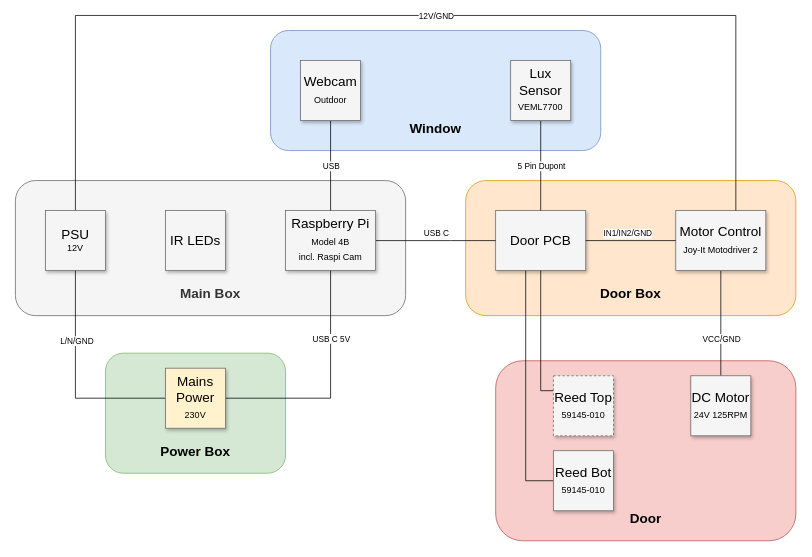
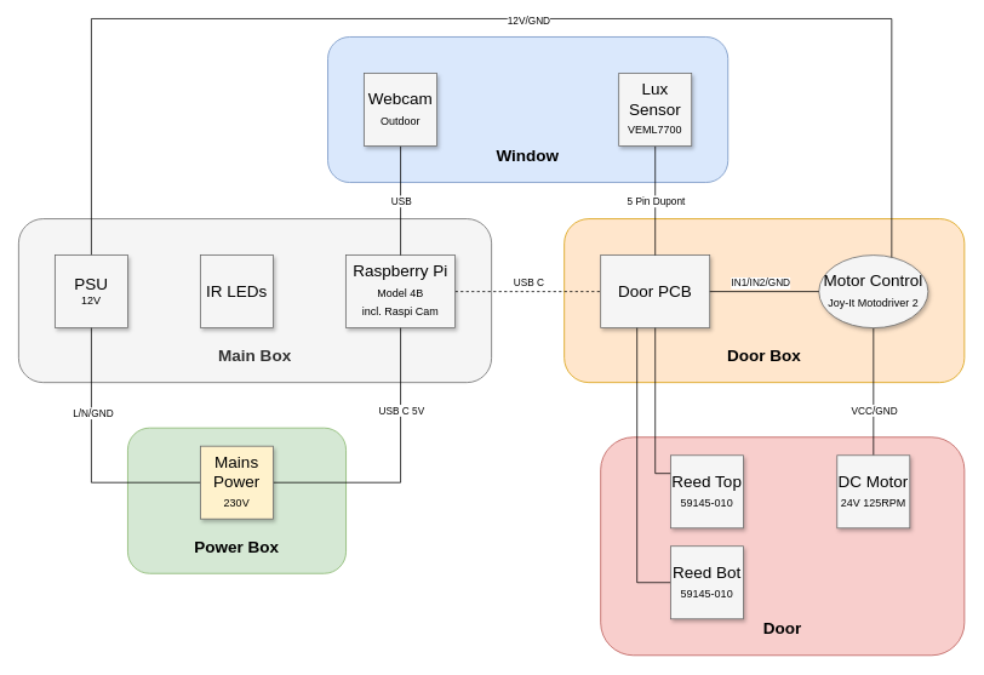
  <mxCell id="0" style=";html=1;" />
  <mxCell id="1" style=";html=1;" parent="0" />
  <mxCell id="2" value="&lt;h2&gt;Door&lt;br&gt;&lt;/h2&gt;" style="rounded=1;whiteSpace=wrap;html=1;labelPosition=center;verticalLabelPosition=middle;align=center;verticalAlign=bottom;fillColor=#f8cecc;strokeColor=#b85450;" vertex="1" parent="1"><mxGeometry x="660" y="480.13" width="400" height="239.87" as="geometry" /></mxCell>
  <mxCell id="3" value="&lt;h2&gt;Window&lt;/h2&gt;" style="rounded=1;whiteSpace=wrap;html=1;labelPosition=center;verticalLabelPosition=middle;align=center;verticalAlign=bottom;fillColor=#dae8fc;strokeColor=#6c8ebf;" vertex="1" parent="1"><mxGeometry x="360" y="40" width="440" height="160" as="geometry" /></mxCell>
  <mxCell id="4" value="&lt;h2&gt;Main Box&lt;/h2&gt;" style="rounded=1;whiteSpace=wrap;html=1;labelPosition=center;verticalLabelPosition=middle;align=center;verticalAlign=bottom;fillColor=#f5f5f5;strokeColor=#666666;fontColor=#333333;" vertex="1" parent="1"><mxGeometry x="20" y="240" width="520" height="180" as="geometry" /></mxCell>
  <mxCell id="5" value="&lt;h2&gt;Door Box&lt;/h2&gt;" style="rounded=1;whiteSpace=wrap;html=1;labelPosition=center;verticalLabelPosition=middle;align=center;verticalAlign=bottom;fillColor=#ffe6cc;strokeColor=#d79b00;" vertex="1" parent="1"><mxGeometry x="620" y="240" width="440" height="180" as="geometry" /></mxCell>
  <mxCell id="6" value="Door PCB" style="whiteSpace=wrap;html=1;shadow=1;fontSize=18;fillColor=#f5f5f5;strokeColor=#666666;" vertex="1" parent="1"><mxGeometry x="660" y="280" width="120" height="80" as="geometry" /></mxCell>
- <mxCell id="7" style="edgeStyle=orthogonalEdgeStyle;rounded=0;orthogonalLoop=1;jettySize=auto;html=1;endArrow=none;endFill=0;" edge="1" parent="1" source="9" target="6"><mxGeometry relative="1" as="geometry"><Array as="points"><mxPoint x="600" y="320" /><mxPoint x="600" y="320" /></Array></mxGeometry></mxCell>
+ <mxCell id="7" style="edgeStyle=orthogonalEdgeStyle;rounded=0;orthogonalLoop=1;jettySize=auto;html=1;endArrow=none;endFill=0;dashed=1;" edge="1" parent="1" source="9" target="6"><mxGeometry relative="1" as="geometry"><Array as="points"><mxPoint x="600" y="320" /><mxPoint x="600" y="320" /></Array></mxGeometry></mxCell>
  <mxCell id="8" value="&lt;div&gt;USB C&lt;/div&gt;" style="edgeLabel;html=1;align=center;verticalAlign=middle;resizable=0;points=[];" vertex="1" connectable="0" parent="7"><mxGeometry x="0.29" relative="1" as="geometry"><mxPoint x="-23" y="-10" as="offset" /></mxGeometry></mxCell>
  <mxCell id="9" value="&lt;div&gt;Raspberry Pi&lt;/div&gt;&lt;div&gt;&lt;font style=&quot;font-size: 12px;&quot;&gt;Model 4B&lt;/font&gt;&lt;/div&gt;&lt;div&gt;&lt;font style=&quot;font-size: 12px;&quot;&gt;incl. Raspi Cam&lt;br&gt;&lt;/font&gt;&lt;/div&gt;" style="whiteSpace=wrap;html=1;shadow=1;fontSize=18;fillColor=#f5f5f5;strokeColor=#666666;" vertex="1" parent="1"><mxGeometry x="380" y="280" width="120" height="80" as="geometry" /></mxCell>
  <mxCell id="10" style="edgeStyle=none;rounded=0;orthogonalLoop=1;jettySize=auto;html=1;endArrow=none;endFill=0;" edge="1" parent="1" source="12" target="18"><mxGeometry relative="1" as="geometry" /></mxCell>
  <mxCell id="11" value="VCC/GND" style="edgeLabel;html=1;align=center;verticalAlign=middle;resizable=0;points=[];" vertex="1" connectable="0" parent="10"><mxGeometry x="0.067" y="2" relative="1" as="geometry"><mxPoint x="-2" y="15" as="offset" /></mxGeometry></mxCell>
- <mxCell id="12" value="&lt;div&gt;Motor Control&lt;/div&gt;&lt;div&gt;&lt;font style=&quot;font-size: 12px;&quot;&gt;Joy-It Motodriver 2&lt;/font&gt;&lt;br&gt;&lt;/div&gt;" style="whiteSpace=wrap;html=1;shadow=1;fontSize=18;fillColor=#f5f5f5;strokeColor=#666666;" vertex="1" parent="1"><mxGeometry x="900" y="280" width="120" height="80" as="geometry" /></mxCell>
+ <mxCell id="12" value="&lt;div&gt;Motor Control&lt;/div&gt;&lt;div&gt;&lt;font style=&quot;font-size: 12px;&quot;&gt;Joy-It Motodriver 2&lt;/font&gt;&lt;br&gt;&lt;/div&gt;" style="ellipse;whiteSpace=wrap;html=1;shadow=1;fontSize=18;fillColor=#f5f5f5;strokeColor=#666666;" vertex="1" parent="1"><mxGeometry x="900" y="280" width="120" height="80" as="geometry" /></mxCell>
  <mxCell id="13" style="edgeStyle=orthogonalEdgeStyle;rounded=0;orthogonalLoop=1;jettySize=auto;html=1;exitX=0.5;exitY=1;exitDx=0;exitDy=0;entryX=0.5;entryY=0;entryDx=0;entryDy=0;endArrow=none;endFill=0;" edge="1" parent="1" source="15" target="6"><mxGeometry relative="1" as="geometry" /></mxCell>
  <mxCell id="14" value="5 Pin Dupont" style="edgeLabel;html=1;align=center;verticalAlign=middle;resizable=0;points=[];" vertex="1" connectable="0" parent="13"><mxGeometry x="-0.1" y="1" relative="1" as="geometry"><mxPoint x="-1" y="6" as="offset" /></mxGeometry></mxCell>
  <mxCell id="15" value="&lt;div&gt;Lux Sensor&lt;/div&gt;&lt;div&gt;&lt;font style=&quot;font-size: 12px;&quot;&gt;VEML7700&lt;/font&gt;&lt;br&gt;&lt;/div&gt;" style="whiteSpace=wrap;html=1;shadow=1;fontSize=18;fillColor=#f5f5f5;strokeColor=#666666;" vertex="1" parent="1"><mxGeometry x="680" y="80" width="80" height="80" as="geometry" /></mxCell>
  <mxCell id="16" value="" style="endArrow=none;html=1;rounded=0;exitX=1;exitY=0.5;exitDx=0;exitDy=0;entryX=0;entryY=0.5;entryDx=0;entryDy=0;" edge="1" parent="1" source="6" target="12"><mxGeometry width="50" height="50" relative="1" as="geometry"><mxPoint x="1060" y="340" as="sourcePoint" /><mxPoint x="1110" y="290" as="targetPoint" /></mxGeometry></mxCell>
  <mxCell id="17" value="IN1/IN2/GND" style="edgeLabel;html=1;align=center;verticalAlign=middle;resizable=0;points=[];" vertex="1" connectable="0" parent="16"><mxGeometry x="-0.275" y="2" relative="1" as="geometry"><mxPoint x="11" y="-8" as="offset" /></mxGeometry></mxCell>
  <mxCell id="18" value="&lt;div&gt;DC Motor&lt;/div&gt;&lt;div&gt;&lt;font style=&quot;font-size: 12px;&quot;&gt;24V 125RPM&lt;/font&gt;&lt;/div&gt;" style="whiteSpace=wrap;html=1;shadow=1;fontSize=18;fillColor=#f5f5f5;strokeColor=#666666;" vertex="1" parent="1"><mxGeometry x="920" y="500.13" width="80" height="80" as="geometry" /></mxCell>
  <mxCell id="19" style="edgeStyle=orthogonalEdgeStyle;rounded=0;orthogonalLoop=1;jettySize=auto;html=1;endArrow=none;endFill=0;" edge="1" parent="1" source="20" target="6"><mxGeometry relative="1" as="geometry"><Array as="points"><mxPoint x="720" y="520" /></Array></mxGeometry></mxCell>
- <mxCell id="20" value="&lt;div&gt;Reed Top&lt;br&gt;&lt;/div&gt;&lt;div&gt;&lt;font style=&quot;font-size: 12px;&quot;&gt;59145-010&lt;/font&gt;&lt;br&gt;&lt;/div&gt;" style="whiteSpace=wrap;html=1;shadow=1;fontSize=18;fillColor=#f5f5f5;strokeColor=#666666;dashed=1;" vertex="1" parent="1"><mxGeometry x="737" y="500.13" width="80" height="80" as="geometry" /></mxCell>
+ <mxCell id="20" value="&lt;div&gt;Reed Top&lt;br&gt;&lt;/div&gt;&lt;div&gt;&lt;font style=&quot;font-size: 12px;&quot;&gt;59145-010&lt;/font&gt;&lt;br&gt;&lt;/div&gt;" style="whiteSpace=wrap;html=1;shadow=1;fontSize=18;fillColor=#f5f5f5;strokeColor=#666666;" vertex="1" parent="1"><mxGeometry x="737" y="500.13" width="80" height="80" as="geometry" /></mxCell>
  <mxCell id="21" style="edgeStyle=orthogonalEdgeStyle;rounded=0;orthogonalLoop=1;jettySize=auto;html=1;endArrow=none;endFill=0;" edge="1" parent="1" source="22" target="6"><mxGeometry relative="1" as="geometry"><Array as="points"><mxPoint x="700" y="640" /></Array></mxGeometry></mxCell>
  <mxCell id="22" value="&lt;div&gt;Reed Bot&lt;br&gt;&lt;/div&gt;&lt;div&gt;&lt;font style=&quot;font-size: 12px;&quot;&gt;59145-010&lt;/font&gt;&lt;br&gt;&lt;/div&gt;" style="whiteSpace=wrap;html=1;shadow=1;fontSize=18;fillColor=#f5f5f5;strokeColor=#666666;" vertex="1" parent="1"><mxGeometry x="737" y="600" width="80" height="80" as="geometry" /></mxCell>
  <mxCell id="23" style="edgeStyle=orthogonalEdgeStyle;rounded=0;orthogonalLoop=1;jettySize=auto;html=1;endArrow=none;endFill=0;" edge="1" parent="1" source="25" target="12"><mxGeometry relative="1" as="geometry"><Array as="points"><mxPoint x="100" y="20" /><mxPoint x="980" y="20" /></Array></mxGeometry></mxCell>
  <mxCell id="24" value="12V/GND" style="edgeLabel;html=1;align=center;verticalAlign=middle;resizable=0;points=[];" vertex="1" connectable="0" parent="23"><mxGeometry x="0.632" relative="1" as="geometry"><mxPoint x="-400" y="-2" as="offset" /></mxGeometry></mxCell>
  <mxCell id="25" value="&lt;div&gt;PSU&lt;br&gt;&lt;/div&gt;&lt;div style=&quot;font-size: 12px;&quot;&gt;12V&lt;br&gt;&lt;/div&gt;" style="whiteSpace=wrap;html=1;shadow=1;fontSize=18;fillColor=#f5f5f5;strokeColor=#666666;" vertex="1" parent="1"><mxGeometry x="60" y="280" width="80" height="80" as="geometry" /></mxCell>
  <mxCell id="26" style="edgeStyle=none;rounded=0;orthogonalLoop=1;jettySize=auto;html=1;endArrow=none;endFill=0;" edge="1" parent="1" source="28" target="9"><mxGeometry relative="1" as="geometry" /></mxCell>
  <mxCell id="27" value="USB" style="edgeLabel;html=1;align=center;verticalAlign=middle;resizable=0;points=[];" vertex="1" connectable="0" parent="26"><mxGeometry x="-0.283" y="1" relative="1" as="geometry"><mxPoint x="-1" y="17" as="offset" /></mxGeometry></mxCell>
  <mxCell id="28" value="&lt;div&gt;Webcam&lt;/div&gt;&lt;div&gt;&lt;font style=&quot;font-size: 12px;&quot;&gt;Outdoor&lt;/font&gt;&lt;br&gt;&lt;/div&gt;" style="whiteSpace=wrap;html=1;shadow=1;fontSize=18;fillColor=#f5f5f5;strokeColor=#666666;" vertex="1" parent="1"><mxGeometry x="400" y="80" width="80" height="80" as="geometry" /></mxCell>
  <mxCell id="29" value="&lt;div&gt;IR LEDs&lt;br&gt;&lt;/div&gt;" style="whiteSpace=wrap;html=1;shadow=1;fontSize=18;fillColor=#f5f5f5;strokeColor=#666666;" vertex="1" parent="1"><mxGeometry x="220" y="280" width="80" height="80" as="geometry" /></mxCell>
  <mxCell id="30" value="&lt;h2&gt;Power Box&lt;/h2&gt;" style="rounded=1;whiteSpace=wrap;html=1;labelPosition=center;verticalLabelPosition=middle;align=center;verticalAlign=bottom;fillColor=#d5e8d4;strokeColor=#82b366;" vertex="1" parent="1"><mxGeometry x="140" y="470" width="240" height="160" as="geometry" /></mxCell>
  <mxCell id="31" style="edgeStyle=orthogonalEdgeStyle;rounded=0;orthogonalLoop=1;jettySize=auto;html=1;endArrow=none;endFill=0;" edge="1" parent="1" source="35" target="9"><mxGeometry relative="1" as="geometry" /></mxCell>
  <mxCell id="32" value="USB C 5V" style="edgeLabel;html=1;align=center;verticalAlign=middle;resizable=0;points=[];" vertex="1" connectable="0" parent="31"><mxGeometry x="0.32" y="-1" relative="1" as="geometry"><mxPoint x="-1" y="-15" as="offset" /></mxGeometry></mxCell>
  <mxCell id="33" style="edgeStyle=orthogonalEdgeStyle;rounded=0;orthogonalLoop=1;jettySize=auto;html=1;endArrow=none;endFill=0;" edge="1" parent="1" source="35" target="25"><mxGeometry relative="1" as="geometry" /></mxCell>
  <mxCell id="34" value="L/N/GND" style="edgeLabel;html=1;align=center;verticalAlign=middle;resizable=0;points=[];" vertex="1" connectable="0" parent="33"><mxGeometry x="0.361" y="-1" relative="1" as="geometry"><mxPoint as="offset" /></mxGeometry></mxCell>
  <mxCell id="35" value="&lt;div&gt;Mains Power&lt;/div&gt;&lt;div&gt;&lt;font style=&quot;font-size: 12px;&quot;&gt;230V&lt;/font&gt;&lt;br&gt;&lt;/div&gt;" style="whiteSpace=wrap;html=1;shadow=1;fontSize=18;fillColor=#fff2cc;strokeColor=#666666;" vertex="1" parent="1"><mxGeometry x="220" y="490" width="80" height="80" as="geometry" /></mxCell>
